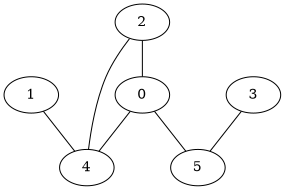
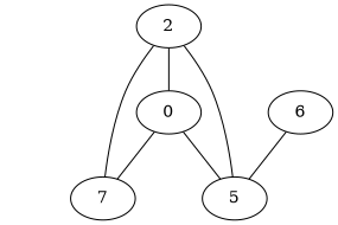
  graph {
    0
-   4
+   4 [label=7]
    5
-   1
-   3
+   3 [label=6]
    2
    0 -- 4
    0 -- 5
-   1 -- 4
    3 -- 5
    2 -- 0
    2 -- 4
+   2 -- 5
  }
